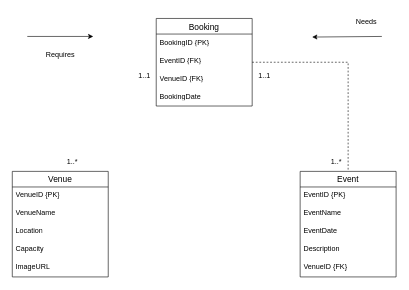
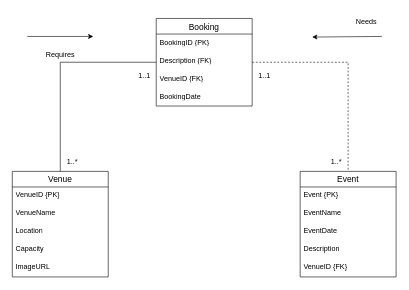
  <mxCell id="0" />
  <mxCell id="1" parent="0" />
  <mxCell id="2" value="Venue" style="swimlane;fontStyle=0;childLayout=stackLayout;horizontal=1;startSize=26;horizontalStack=0;resizeParent=1;resizeParentMax=0;resizeLast=0;collapsible=1;marginBottom=0;align=center;fontSize=14;" parent="1" vertex="1"><mxGeometry x="20" y="285" width="160" height="176" as="geometry" /></mxCell>
  <mxCell id="3" value="VenueID {PK}" style="text;strokeColor=none;fillColor=none;spacingLeft=4;spacingRight=4;overflow=hidden;rotatable=0;points=[[0,0.5],[1,0.5]];portConstraint=eastwest;fontSize=12;whiteSpace=wrap;html=1;" parent="2" vertex="1"><mxGeometry y="26" width="160" height="30" as="geometry" /></mxCell>
  <mxCell id="4" value="VenueName" style="text;strokeColor=none;fillColor=none;spacingLeft=4;spacingRight=4;overflow=hidden;rotatable=0;points=[[0,0.5],[1,0.5]];portConstraint=eastwest;fontSize=12;whiteSpace=wrap;html=1;" parent="2" vertex="1"><mxGeometry y="56" width="160" height="30" as="geometry" /></mxCell>
  <mxCell id="5" value="Location" style="text;strokeColor=none;fillColor=none;spacingLeft=4;spacingRight=4;overflow=hidden;rotatable=0;points=[[0,0.5],[1,0.5]];portConstraint=eastwest;fontSize=12;whiteSpace=wrap;html=1;" parent="2" vertex="1"><mxGeometry y="86" width="160" height="30" as="geometry" /></mxCell>
  <mxCell id="6" value="Capacity" style="text;strokeColor=none;fillColor=none;spacingLeft=4;spacingRight=4;overflow=hidden;rotatable=0;points=[[0,0.5],[1,0.5]];portConstraint=eastwest;fontSize=12;whiteSpace=wrap;html=1;" parent="2" vertex="1"><mxGeometry y="116" width="160" height="30" as="geometry" /></mxCell>
  <mxCell id="7" value="ImageURL" style="text;strokeColor=none;fillColor=none;spacingLeft=4;spacingRight=4;overflow=hidden;rotatable=0;points=[[0,0.5],[1,0.5]];portConstraint=eastwest;fontSize=12;whiteSpace=wrap;html=1;" parent="2" vertex="1"><mxGeometry y="146" width="160" height="30" as="geometry" /></mxCell>
  <mxCell id="8" value="Event" style="swimlane;fontStyle=0;childLayout=stackLayout;horizontal=1;startSize=26;horizontalStack=0;resizeParent=1;resizeParentMax=0;resizeLast=0;collapsible=1;marginBottom=0;align=center;fontSize=14;" parent="1" vertex="1"><mxGeometry x="500" y="285" width="160" height="176" as="geometry" /></mxCell>
- <mxCell id="9" value="EventID {PK}" style="text;strokeColor=none;fillColor=none;spacingLeft=4;spacingRight=4;overflow=hidden;rotatable=0;points=[[0,0.5],[1,0.5]];portConstraint=eastwest;fontSize=12;whiteSpace=wrap;html=1;" parent="8" vertex="1"><mxGeometry y="26" width="160" height="30" as="geometry" /></mxCell>
+ <mxCell id="9" value="Event {PK}" style="text;strokeColor=none;fillColor=none;spacingLeft=4;spacingRight=4;overflow=hidden;rotatable=0;points=[[0,0.5],[1,0.5]];portConstraint=eastwest;fontSize=12;whiteSpace=wrap;html=1;" parent="8" vertex="1"><mxGeometry y="26" width="160" height="30" as="geometry" /></mxCell>
  <mxCell id="10" value="EventName" style="text;strokeColor=none;fillColor=none;spacingLeft=4;spacingRight=4;overflow=hidden;rotatable=0;points=[[0,0.5],[1,0.5]];portConstraint=eastwest;fontSize=12;whiteSpace=wrap;html=1;" parent="8" vertex="1"><mxGeometry y="56" width="160" height="30" as="geometry" /></mxCell>
  <mxCell id="11" value="EventDate" style="text;strokeColor=none;fillColor=none;spacingLeft=4;spacingRight=4;overflow=hidden;rotatable=0;points=[[0,0.5],[1,0.5]];portConstraint=eastwest;fontSize=12;whiteSpace=wrap;html=1;" parent="8" vertex="1"><mxGeometry y="86" width="160" height="30" as="geometry" /></mxCell>
  <mxCell id="12" value="Description" style="text;strokeColor=none;fillColor=none;spacingLeft=4;spacingRight=4;overflow=hidden;rotatable=0;points=[[0,0.5],[1,0.5]];portConstraint=eastwest;fontSize=12;whiteSpace=wrap;html=1;" parent="8" vertex="1"><mxGeometry y="116" width="160" height="30" as="geometry" /></mxCell>
  <mxCell id="13" value="VenueID {FK}" style="text;strokeColor=none;fillColor=none;spacingLeft=4;spacingRight=4;overflow=hidden;rotatable=0;points=[[0,0.5],[1,0.5]];portConstraint=eastwest;fontSize=12;whiteSpace=wrap;html=1;" parent="8" vertex="1"><mxGeometry y="146" width="160" height="30" as="geometry" /></mxCell>
+ <mxCell id="14" style="edgeStyle=orthogonalEdgeStyle;rounded=0;orthogonalLoop=1;jettySize=auto;html=1;entryX=0.5;entryY=0;entryDx=0;entryDy=0;endArrow=none;startFill=0;" parent="1" source="16" target="2" edge="1"><mxGeometry relative="1" as="geometry" /></mxCell>
  <mxCell id="15" style="edgeStyle=orthogonalEdgeStyle;rounded=0;orthogonalLoop=1;jettySize=auto;html=1;entryX=0.5;entryY=0;entryDx=0;entryDy=0;endArrow=none;startFill=0;dashed=1;" parent="1" source="16" target="8" edge="1"><mxGeometry relative="1" as="geometry" /></mxCell>
  <mxCell id="16" value="Booking" style="swimlane;fontStyle=0;childLayout=stackLayout;horizontal=1;startSize=26;horizontalStack=0;resizeParent=1;resizeParentMax=0;resizeLast=0;collapsible=1;marginBottom=0;align=center;fontSize=14;" parent="1" vertex="1"><mxGeometry x="260" y="30" width="160" height="146" as="geometry" /></mxCell>
  <mxCell id="17" value="BookingID {PK}" style="text;strokeColor=none;fillColor=none;spacingLeft=4;spacingRight=4;overflow=hidden;rotatable=0;points=[[0,0.5],[1,0.5]];portConstraint=eastwest;fontSize=12;whiteSpace=wrap;html=1;" parent="16" vertex="1"><mxGeometry y="26" width="160" height="30" as="geometry" /></mxCell>
- <mxCell id="18" value="EventID {FK}" style="text;strokeColor=none;fillColor=none;spacingLeft=4;spacingRight=4;overflow=hidden;rotatable=0;points=[[0,0.5],[1,0.5]];portConstraint=eastwest;fontSize=12;whiteSpace=wrap;html=1;" parent="16" vertex="1"><mxGeometry y="56" width="160" height="30" as="geometry" /></mxCell>
+ <mxCell id="18" value="Description {FK}" style="text;strokeColor=none;fillColor=none;spacingLeft=4;spacingRight=4;overflow=hidden;rotatable=0;points=[[0,0.5],[1,0.5]];portConstraint=eastwest;fontSize=12;whiteSpace=wrap;html=1;" parent="16" vertex="1"><mxGeometry y="56" width="160" height="30" as="geometry" /></mxCell>
  <mxCell id="19" value="VenueID {FK}" style="text;strokeColor=none;fillColor=none;spacingLeft=4;spacingRight=4;overflow=hidden;rotatable=0;points=[[0,0.5],[1,0.5]];portConstraint=eastwest;fontSize=12;whiteSpace=wrap;html=1;" parent="16" vertex="1"><mxGeometry y="86" width="160" height="30" as="geometry" /></mxCell>
  <mxCell id="20" value="BookingDate" style="text;strokeColor=none;fillColor=none;spacingLeft=4;spacingRight=4;overflow=hidden;rotatable=0;points=[[0,0.5],[1,0.5]];portConstraint=eastwest;fontSize=12;whiteSpace=wrap;html=1;" parent="16" vertex="1"><mxGeometry y="116" width="160" height="30" as="geometry" /></mxCell>
  <mxCell id="21" value="1..*" style="text;html=1;align=center;verticalAlign=middle;resizable=0;points=[];autosize=1;strokeColor=none;fillColor=none;" parent="1" vertex="1"><mxGeometry x="540" y="255" width="40" height="30" as="geometry" /></mxCell>
  <mxCell id="22" value="1..*" style="text;html=1;align=center;verticalAlign=middle;resizable=0;points=[];autosize=1;strokeColor=none;fillColor=none;" parent="1" vertex="1"><mxGeometry x="100" y="255" width="40" height="30" as="geometry" /></mxCell>
  <mxCell id="23" value="1..1" style="text;html=1;align=center;verticalAlign=middle;resizable=0;points=[];autosize=1;strokeColor=none;fillColor=none;" parent="1" vertex="1"><mxGeometry x="420" y="110" width="40" height="30" as="geometry" /></mxCell>
  <mxCell id="24" value="1..1" style="text;html=1;align=center;verticalAlign=middle;resizable=0;points=[];autosize=1;strokeColor=none;fillColor=none;" parent="1" vertex="1"><mxGeometry x="220" y="110" width="40" height="30" as="geometry" /></mxCell>
  <mxCell id="25" value="" style="endArrow=classic;html=1;rounded=0;endFill=1;" parent="1" edge="1"><mxGeometry relative="1" as="geometry"><mxPoint x="45" y="60" as="sourcePoint" /><mxPoint x="155" y="60" as="targetPoint" /></mxGeometry></mxCell>
  <mxCell id="26" value="Requires" style="text;html=1;align=center;verticalAlign=middle;resizable=0;points=[];autosize=1;strokeColor=none;fillColor=none;" parent="1" vertex="1"><mxGeometry x="65" y="75" width="70" height="30" as="geometry" /></mxCell>
  <mxCell id="27" value="Needs" style="text;html=1;align=center;verticalAlign=middle;resizable=0;points=[];autosize=1;strokeColor=none;fillColor=none;" parent="1" vertex="1"><mxGeometry x="580" y="20" width="60" height="30" as="geometry" /></mxCell>
  <mxCell id="28" value="" style="endArrow=classic;html=1;rounded=0;endFill=1;" parent="1" edge="1"><mxGeometry relative="1" as="geometry"><mxPoint x="636.25" y="60" as="sourcePoint" /><mxPoint x="520" y="61" as="targetPoint" /></mxGeometry></mxCell>
